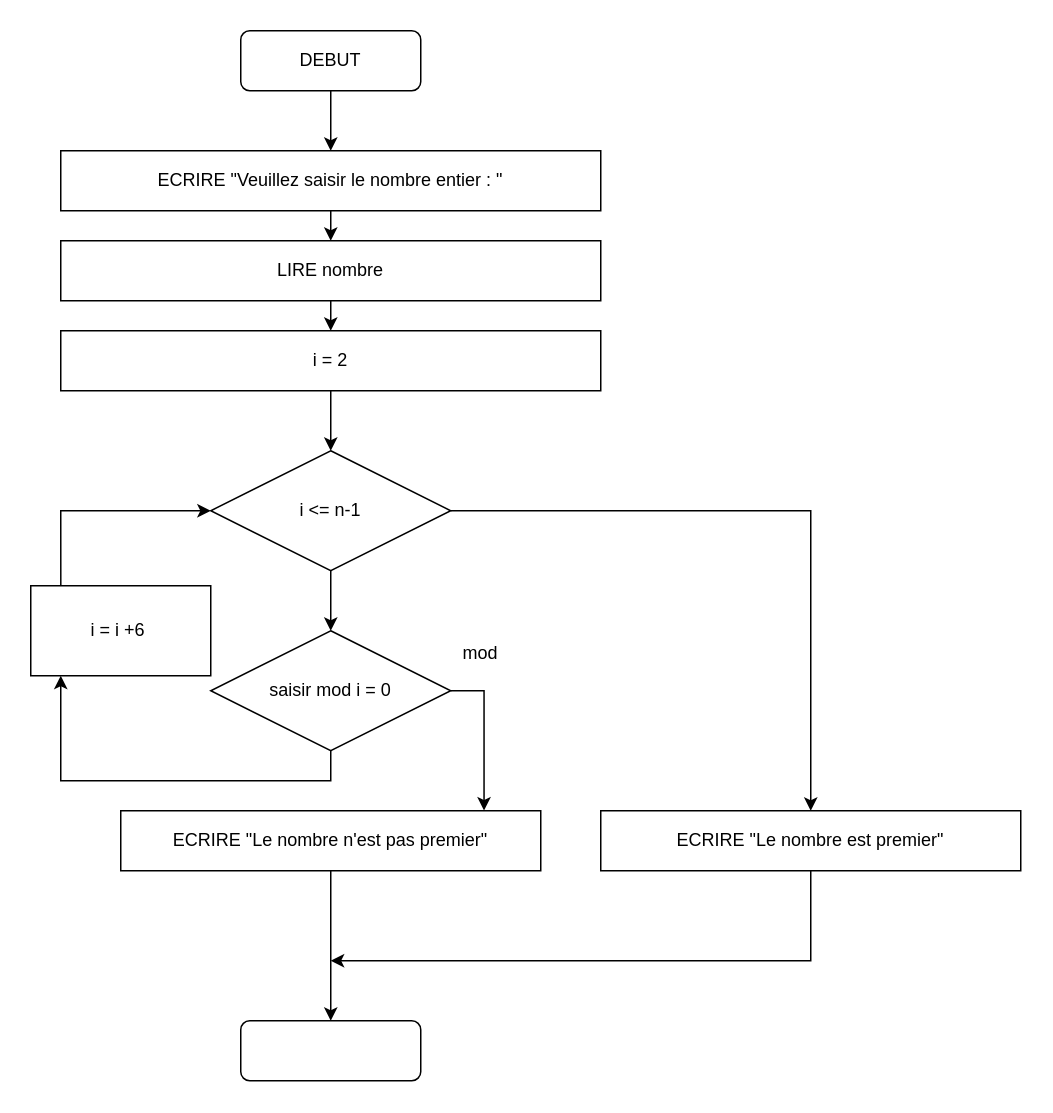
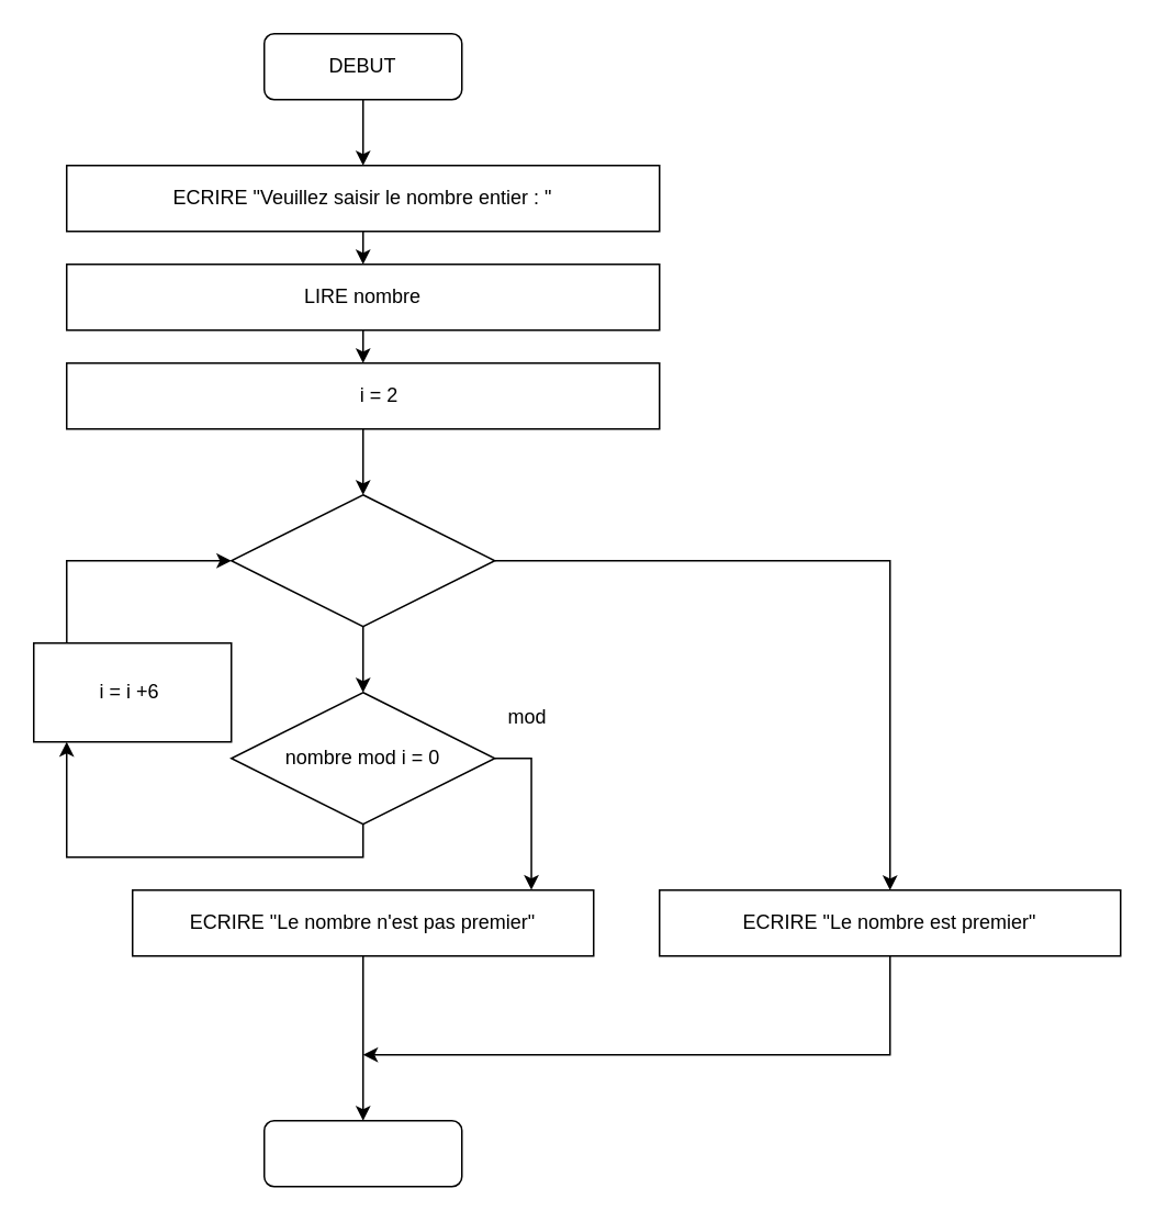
  <mxCell id="0" />
  <mxCell id="1" parent="0" />
  <mxCell id="2" style="edgeStyle=orthogonalEdgeStyle;rounded=0;orthogonalLoop=1;jettySize=auto;html=1;exitX=0.5;exitY=1;exitDx=0;exitDy=0;entryX=0.5;entryY=0;entryDx=0;entryDy=0;" parent="1" source="3" target="6" edge="1"><mxGeometry relative="1" as="geometry" /></mxCell>
  <mxCell id="3" value="" style="rounded=1;whiteSpace=wrap;html=1;fillColor=none;" parent="1" vertex="1"><mxGeometry x="160" y="20" width="120" height="40" as="geometry" /></mxCell>
  <mxCell id="4" value="DEBUT" style="text;html=1;strokeColor=none;fillColor=none;align=center;verticalAlign=middle;whiteSpace=wrap;rounded=0;" parent="1" vertex="1"><mxGeometry x="190" y="30" width="60" height="20" as="geometry" /></mxCell>
  <mxCell id="5" style="edgeStyle=orthogonalEdgeStyle;rounded=0;orthogonalLoop=1;jettySize=auto;html=1;exitX=0.5;exitY=1;exitDx=0;exitDy=0;entryX=0.5;entryY=0;entryDx=0;entryDy=0;" parent="1" source="6" target="9" edge="1"><mxGeometry relative="1" as="geometry" /></mxCell>
  <mxCell id="6" value="" style="rounded=0;whiteSpace=wrap;html=1;fillColor=none;" parent="1" vertex="1"><mxGeometry x="40" y="100" width="360" height="40" as="geometry" /></mxCell>
  <mxCell id="7" value="ECRIRE &quot;Veuillez saisir le nombre entier : &quot;" style="text;html=1;strokeColor=none;fillColor=none;align=center;verticalAlign=middle;whiteSpace=wrap;rounded=0;" parent="1" vertex="1"><mxGeometry x="60" y="107.5" width="320" height="25" as="geometry" /></mxCell>
  <mxCell id="8" style="edgeStyle=orthogonalEdgeStyle;rounded=0;orthogonalLoop=1;jettySize=auto;html=1;exitX=0.5;exitY=1;exitDx=0;exitDy=0;entryX=0.5;entryY=0;entryDx=0;entryDy=0;" parent="1" source="9" target="12" edge="1"><mxGeometry relative="1" as="geometry" /></mxCell>
  <mxCell id="9" value="" style="rounded=0;whiteSpace=wrap;html=1;fillColor=none;" parent="1" vertex="1"><mxGeometry x="40" y="160" width="360" height="40" as="geometry" /></mxCell>
  <mxCell id="10" value="LIRE nombre" style="text;html=1;strokeColor=none;fillColor=none;align=center;verticalAlign=middle;whiteSpace=wrap;rounded=0;" parent="1" vertex="1"><mxGeometry x="60" y="170" width="320" height="20" as="geometry" /></mxCell>
  <mxCell id="11" style="edgeStyle=orthogonalEdgeStyle;rounded=0;orthogonalLoop=1;jettySize=auto;html=1;exitX=0.5;exitY=1;exitDx=0;exitDy=0;entryX=0.5;entryY=0;entryDx=0;entryDy=0;" parent="1" source="12" target="15" edge="1"><mxGeometry relative="1" as="geometry" /></mxCell>
  <mxCell id="12" value="" style="rounded=0;whiteSpace=wrap;html=1;fillColor=none;" parent="1" vertex="1"><mxGeometry x="40" y="220" width="360" height="40" as="geometry" /></mxCell>
- <mxCell id="13" value="i = 2" style="text;html=1;strokeColor=none;fillColor=none;align=center;verticalAlign=middle;whiteSpace=wrap;rounded=0;" parent="1" vertex="1"><mxGeometry x="60" y="225" width="320" height="30" as="geometry" /></mxCell>
+ <mxCell id="13" value="i = 2" style="text;html=1;strokeColor=none;fillColor=none;align=center;verticalAlign=middle;whiteSpace=wrap;rounded=0;" parent="1" vertex="1"><mxGeometry x="70" y="225" width="320" height="30" as="geometry" /></mxCell>
  <mxCell id="14" style="edgeStyle=orthogonalEdgeStyle;rounded=0;orthogonalLoop=1;jettySize=auto;html=1;exitX=0.5;exitY=1;exitDx=0;exitDy=0;entryX=0.5;entryY=0;entryDx=0;entryDy=0;" parent="1" source="15" target="19" edge="1"><mxGeometry relative="1" as="geometry" /></mxCell>
  <mxCell id="15" value="" style="rhombus;whiteSpace=wrap;html=1;fillColor=none;" parent="1" vertex="1"><mxGeometry x="140" y="300" width="160" height="80" as="geometry" /></mxCell>
- <mxCell id="16" value="i &amp;lt;= n-1" style="text;html=1;strokeColor=none;fillColor=none;align=center;verticalAlign=middle;whiteSpace=wrap;rounded=0;" parent="1" vertex="1"><mxGeometry x="170" y="325" width="100" height="30" as="geometry" /></mxCell>
  <mxCell id="17" style="edgeStyle=orthogonalEdgeStyle;rounded=0;orthogonalLoop=1;jettySize=auto;html=1;exitX=1;exitY=0.5;exitDx=0;exitDy=0;entryX=0.5;entryY=0;entryDx=0;entryDy=0;" parent="1" source="15" target="25" edge="1"><mxGeometry relative="1" as="geometry" /></mxCell>
  <mxCell id="18" style="edgeStyle=orthogonalEdgeStyle;rounded=0;orthogonalLoop=1;jettySize=auto;html=1;exitX=1;exitY=0.5;exitDx=0;exitDy=0;entryX=0.865;entryY=-0.004;entryDx=0;entryDy=0;entryPerimeter=0;" parent="1" source="19" target="22" edge="1"><mxGeometry relative="1" as="geometry" /></mxCell>
  <mxCell id="19" value="" style="rhombus;whiteSpace=wrap;html=1;fillColor=none;" parent="1" vertex="1"><mxGeometry x="140" y="420" width="160" height="80" as="geometry" /></mxCell>
- <mxCell id="20" value="saisir mod i = 0" style="text;html=1;strokeColor=none;fillColor=none;align=center;verticalAlign=middle;whiteSpace=wrap;rounded=0;" parent="1" vertex="1"><mxGeometry x="170" y="445" width="100" height="30" as="geometry" /></mxCell>
+ <mxCell id="20" value="nombre mod i = 0" style="text;html=1;strokeColor=none;fillColor=none;align=center;verticalAlign=middle;whiteSpace=wrap;rounded=0;" parent="1" vertex="1"><mxGeometry x="170" y="445" width="100" height="30" as="geometry" /></mxCell>
  <mxCell id="21" value="" style="edgeStyle=orthogonalEdgeStyle;rounded=0;orthogonalLoop=1;jettySize=auto;html=1;" parent="1" source="22" target="27" edge="1"><mxGeometry relative="1" as="geometry" /></mxCell>
  <mxCell id="22" value="" style="rounded=0;whiteSpace=wrap;html=1;fillColor=none;" parent="1" vertex="1"><mxGeometry x="80" y="540" width="280" height="40" as="geometry" /></mxCell>
  <mxCell id="23" value="ECRIRE &quot;Le nombre n'est pas premier&quot;" style="text;html=1;strokeColor=none;fillColor=none;align=center;verticalAlign=middle;whiteSpace=wrap;rounded=0;" parent="1" vertex="1"><mxGeometry x="100" y="545" width="240" height="30" as="geometry" /></mxCell>
  <mxCell id="24" style="edgeStyle=orthogonalEdgeStyle;rounded=0;orthogonalLoop=1;jettySize=auto;html=1;exitX=0.5;exitY=1;exitDx=0;exitDy=0;" parent="1" source="25" edge="1"><mxGeometry relative="1" as="geometry"><mxPoint x="220" y="640" as="targetPoint" /><Array as="points"><mxPoint x="540" y="640" /></Array></mxGeometry></mxCell>
  <mxCell id="25" value="" style="rounded=0;whiteSpace=wrap;html=1;fillColor=none;" parent="1" vertex="1"><mxGeometry x="400" y="540" width="280" height="40" as="geometry" /></mxCell>
  <mxCell id="26" value="ECRIRE &quot;Le nombre est premier&quot;" style="text;html=1;strokeColor=none;fillColor=none;align=center;verticalAlign=middle;whiteSpace=wrap;rounded=0;" parent="1" vertex="1"><mxGeometry x="420" y="545" width="240" height="30" as="geometry" /></mxCell>
  <mxCell id="27" value="" style="rounded=1;whiteSpace=wrap;html=1;fillColor=none;" parent="1" vertex="1"><mxGeometry x="160" y="680" width="120" height="40" as="geometry" /></mxCell>
  <mxCell id="28" value="" style="endArrow=classic;html=1;rounded=0;exitX=0.5;exitY=1;exitDx=0;exitDy=0;" parent="1" source="19" edge="1"><mxGeometry width="50" height="50" relative="1" as="geometry"><mxPoint x="220" y="510" as="sourcePoint" /><mxPoint x="40" y="450" as="targetPoint" /><Array as="points"><mxPoint x="220" y="520" /><mxPoint x="40" y="520" /></Array></mxGeometry></mxCell>
  <mxCell id="29" value="mod" style="text;html=1;strokeColor=none;fillColor=none;align=center;verticalAlign=middle;whiteSpace=wrap;rounded=0;" vertex="1" parent="1"><mxGeometry x="290" y="420" width="60" height="30" as="geometry" /></mxCell>
  <mxCell id="30" value="i = i +6&amp;nbsp;" style="rounded=0;whiteSpace=wrap;html=1;fillColor=none;" vertex="1" parent="1"><mxGeometry x="20" y="390" width="120" height="60" as="geometry" /></mxCell>
  <mxCell id="31" value="" style="endArrow=classic;html=1;rounded=0;exitX=0.167;exitY=0;exitDx=0;exitDy=0;entryX=0;entryY=0.5;entryDx=0;entryDy=0;exitPerimeter=0;" edge="1" parent="1" source="30" target="15"><mxGeometry width="50" height="50" relative="1" as="geometry"><mxPoint x="250" y="380" as="sourcePoint" /><mxPoint x="300" y="330" as="targetPoint" /><Array as="points"><mxPoint x="40" y="340" /></Array></mxGeometry></mxCell>
